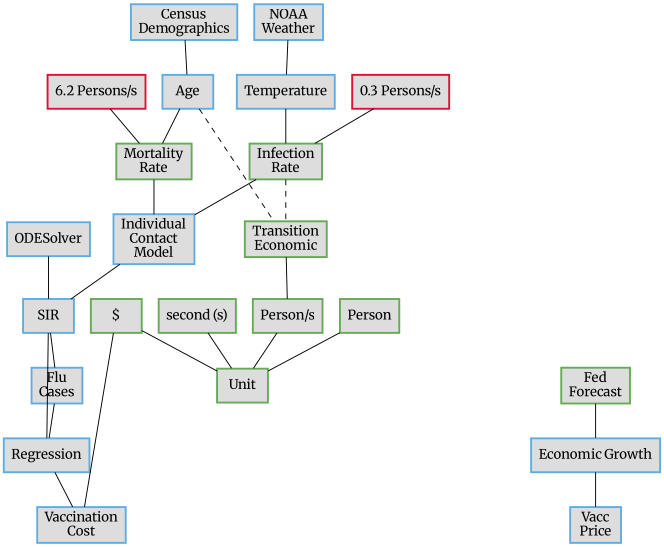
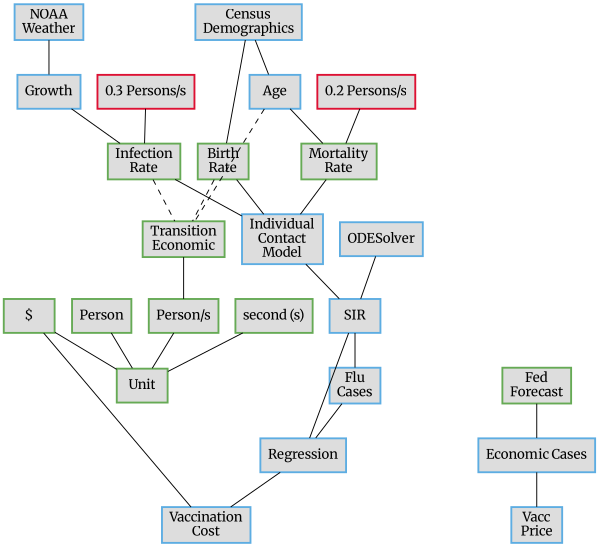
  digraph {
    fontname=Merriweather
    pack=true
    splines=false
    node [color="#5DADE2" fillcolor="#dddddd" fontname=Merriweather penwidth=2.0 shape=record style=filled]
    edge [dir=none fontname=Merriweather]
    n1 [label="Individual\nContact\nModel"]
    n2 [label=SIR]
    n3 [label="Flu\nCases"]
    n4 [label=Regression]
    n5 [color="#66AA55" label="Infection\nRate"]
    n6 [color="#66AA55" label="{Transition\nEconomic}"]
    n7 [color="#66AA55" label="Person/s"]
    n8 [color="#DD1133" label="0.3 Persons/s"]
-   n9 [color="#DD1133" label="6.2 Persons/s"]
+   n9 [color="#DD1133" label="0.2 Persons/s"]
    n10 [color="#66AA55" label="Mortality\nRate"]
    n11 [color="#66AA55" label=Unit]
+   n12 [color="#66AA55" label="Birth\nRate"]
    n13 [color="#66AA55" label=Person]
    n14 [color="#66AA55" label="second (s)"]
    n15 [color="#66AA55" label="$"]
    n16 [label="Vaccination\nCost"]
    n17 [label="NOAA\nWeather"]
-   n18 [label=Temperature]
+   n18 [label=Growth]
    n19 [color="#66AA55" label="Fed\nForecast"]
-   n20 [label="Economic Growth"]
+   n20 [label="Economic Cases"]
    n21 [label="Vacc\nPrice"]
    n22 [label="Census\nDemographics"]
    n23 [label=Age]
    n24 [label=ODESolver]
    n1 -> n2
    n2 -> n3
    n2 -> n4
    n3 -> n4
    n4 -> n16
    n5 -> n1
    n5 -> n6 [style=dashed]
    n6 -> n7
    n7 -> n11
    n8 -> n5
    n9 -> n10
    n10 -> n1
+   n12 -> n1
+   n12 -> n6 [style=dashed]
    n13 -> n11
    n14 -> n11
    n15 -> n11
    n15 -> n16
    n17 -> n18
    n18 -> n5
    n19 -> n20
    n20 -> n21
+   n22 -> n12
    n22 -> n23
    n23 -> n6 [style=dashed]
    n23 -> n10
    n24 -> n2
  }
